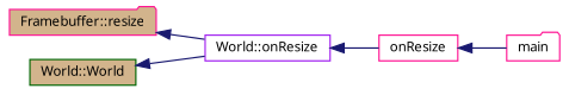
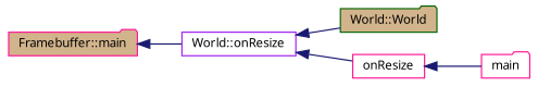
  digraph {
    fontname="Noto Sans"
    rankdir=LR
    node [color=deeppink fillcolor=white fontname="Noto Sans" fontsize=10 shape=box style=filled]
    edge [color=midnightblue dir=back fontname="Noto Sans" fontsize=10 labelfontname=Helvetica labelfontsize=10 style=solid]
-   n1 [fillcolor=tan fontcolor=black height=0.2 label="Framebuffer::resize" shape=folder width=0.4]
+   n1 [fillcolor=tan fontcolor=black height=0.2 label="Framebuffer::main" shape=folder width=0.4]
    n2 [color=purple height=0.2 label="World::onResize" width=0.4]
-   n3 [color=darkgreen fillcolor=tan height=0.2 label="World::World" width=0.4]
+   n3 [color=darkgreen fillcolor=tan height=0.2 label="World::World" shape=folder width=0.4]
    n4 [height=0.2 label=onResize width=0.4]
    n5 [height=0.2 label=main shape=folder width=0.4]
    n1 -> n2
-   n3 -> n2
+   n2 -> n3
    n2 -> n4
    n4 -> n5
  }
